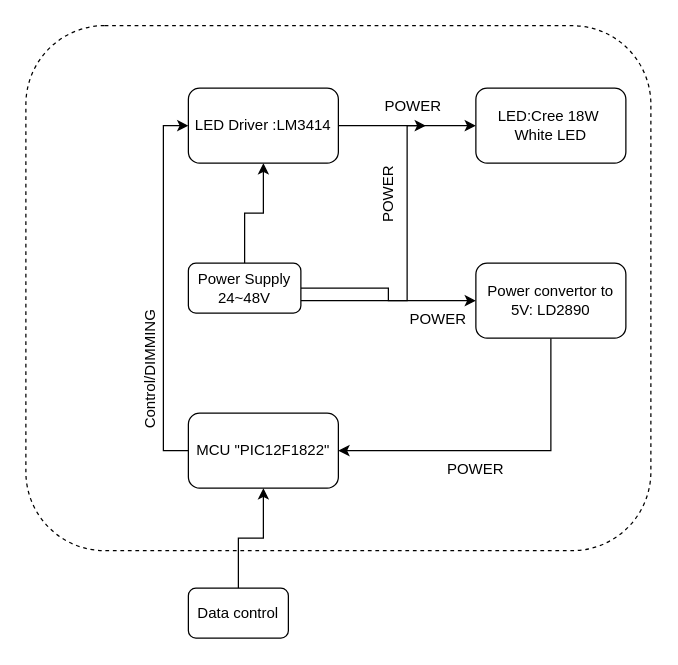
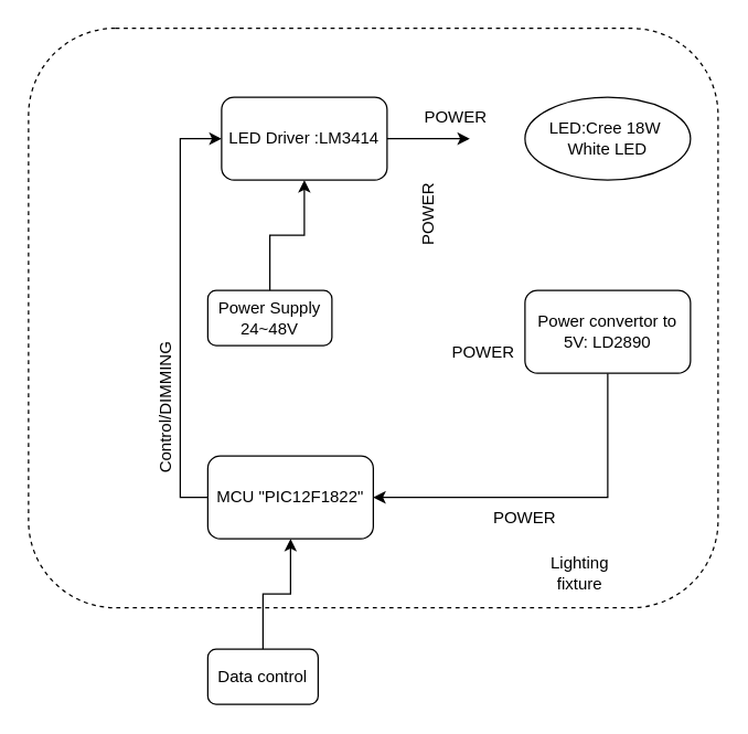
  <mxCell id="0" />
  <mxCell id="1" parent="0" />
  <mxCell id="2" value="" style="rounded=1;whiteSpace=wrap;html=1;dashed=1;" vertex="1" parent="1"><mxGeometry x="20" y="20" width="500" height="420" as="geometry" /></mxCell>
- <mxCell id="3" style="edgeStyle=orthogonalEdgeStyle;rounded=0;orthogonalLoop=1;jettySize=auto;html=1;" edge="1" parent="1" source="6" target="8"><mxGeometry relative="1" as="geometry" /></mxCell>
- <mxCell id="4" style="edgeStyle=orthogonalEdgeStyle;rounded=0;orthogonalLoop=1;jettySize=auto;html=1;entryX=0;entryY=0.5;entryDx=0;entryDy=0;" edge="1" parent="1" source="6" target="11"><mxGeometry relative="1" as="geometry"><mxPoint x="210" y="100" as="targetPoint" /><Array as="points"><mxPoint x="325" y="240" /><mxPoint x="325" y="100" /></Array></mxGeometry></mxCell>
  <mxCell id="5" style="edgeStyle=orthogonalEdgeStyle;rounded=0;orthogonalLoop=1;jettySize=auto;html=1;entryX=0.5;entryY=1;entryDx=0;entryDy=0;" edge="1" parent="1" source="6" target="10"><mxGeometry relative="1" as="geometry" /></mxCell>
  <mxCell id="6" value="Power Supply 24~48V" style="rounded=1;whiteSpace=wrap;html=1;" vertex="1" parent="1"><mxGeometry x="150" y="210" width="90" height="40" as="geometry" /></mxCell>
  <mxCell id="7" style="edgeStyle=orthogonalEdgeStyle;rounded=0;orthogonalLoop=1;jettySize=auto;html=1;entryX=1;entryY=0.5;entryDx=0;entryDy=0;" edge="1" parent="1" source="8" target="13"><mxGeometry relative="1" as="geometry"><mxPoint x="420" y="340" as="targetPoint" /><Array as="points"><mxPoint x="440" y="360" /></Array></mxGeometry></mxCell>
  <mxCell id="8" value="Power convertor to 5V: LD2890" style="rounded=1;whiteSpace=wrap;html=1;" vertex="1" parent="1"><mxGeometry x="380" y="210" width="120" height="60" as="geometry" /></mxCell>
  <mxCell id="9" style="edgeStyle=orthogonalEdgeStyle;rounded=0;orthogonalLoop=1;jettySize=auto;html=1;" edge="1" parent="1" source="10"><mxGeometry relative="1" as="geometry"><mxPoint x="340" y="100" as="targetPoint" /></mxGeometry></mxCell>
- <mxCell id="10" value="LED Driver :LM3414" style="rounded=1;whiteSpace=wrap;html=1;" vertex="1" parent="1"><mxGeometry x="150" y="70" width="120" height="60" as="geometry" /></mxCell>
- <mxCell id="11" value="LED:Cree 18W&amp;nbsp; White LED" style="rounded=1;whiteSpace=wrap;html=1;" vertex="1" parent="1"><mxGeometry x="380" y="70" width="120" height="60" as="geometry" /></mxCell>
+ <mxCell id="10" value="LED Driver :LM3414" style="rounded=1;whiteSpace=wrap;html=1;" vertex="1" parent="1"><mxGeometry x="160" y="70" width="120" height="60" as="geometry" /></mxCell>
+ <mxCell id="11" value="LED:Cree 18W&amp;nbsp; White LED" style="ellipse;whiteSpace=wrap;html=1;" vertex="1" parent="1"><mxGeometry x="380" y="70" width="120" height="60" as="geometry" /></mxCell>
  <mxCell id="12" style="edgeStyle=orthogonalEdgeStyle;rounded=0;orthogonalLoop=1;jettySize=auto;html=1;entryX=0;entryY=0.5;entryDx=0;entryDy=0;" edge="1" parent="1" source="13" target="10"><mxGeometry relative="1" as="geometry"><mxPoint x="80" y="100" as="targetPoint" /><Array as="points"><mxPoint x="130" y="360" /><mxPoint x="130" y="100" /></Array></mxGeometry></mxCell>
  <mxCell id="13" value="MCU &quot;PIC12F1822&quot;" style="rounded=1;whiteSpace=wrap;html=1;" vertex="1" parent="1"><mxGeometry x="150" y="330" width="120" height="60" as="geometry" /></mxCell>
  <mxCell id="14" value="Control/DIMMING" style="text;html=1;strokeColor=none;fillColor=none;align=center;verticalAlign=middle;whiteSpace=wrap;rounded=0;rotation=-90;" vertex="1" parent="1"><mxGeometry x="90" y="280" width="60" height="30" as="geometry" /></mxCell>
  <mxCell id="15" value="POWER" style="text;html=1;strokeColor=none;fillColor=none;align=center;verticalAlign=middle;whiteSpace=wrap;rounded=0;" vertex="1" parent="1"><mxGeometry x="300" y="70" width="60" height="30" as="geometry" /></mxCell>
  <mxCell id="16" value="POWER" style="text;html=1;strokeColor=none;fillColor=none;align=center;verticalAlign=middle;whiteSpace=wrap;rounded=0;" vertex="1" parent="1"><mxGeometry x="320" y="240" width="60" height="30" as="geometry" /></mxCell>
  <mxCell id="17" value="POWER" style="text;html=1;strokeColor=none;fillColor=none;align=center;verticalAlign=middle;whiteSpace=wrap;rounded=0;rotation=-90;" vertex="1" parent="1"><mxGeometry x="280" y="140" width="60" height="30" as="geometry" /></mxCell>
  <mxCell id="18" value="POWER" style="text;html=1;strokeColor=none;fillColor=none;align=center;verticalAlign=middle;whiteSpace=wrap;rounded=0;" vertex="1" parent="1"><mxGeometry x="350" y="360" width="60" height="30" as="geometry" /></mxCell>
+ <mxCell id="19" value="Lighting fixture" style="text;html=1;strokeColor=none;fillColor=none;align=center;verticalAlign=middle;whiteSpace=wrap;rounded=0;" vertex="1" parent="1"><mxGeometry x="390" y="400" width="60" height="30" as="geometry" /></mxCell>
  <mxCell id="20" style="edgeStyle=orthogonalEdgeStyle;rounded=0;orthogonalLoop=1;jettySize=auto;html=1;entryX=0.5;entryY=1;entryDx=0;entryDy=0;" edge="1" parent="1" source="21" target="13"><mxGeometry relative="1" as="geometry" /></mxCell>
  <mxCell id="21" value="Data control" style="rounded=1;whiteSpace=wrap;html=1;" vertex="1" parent="1"><mxGeometry x="150" y="470" width="80" height="40" as="geometry" /></mxCell>
